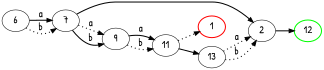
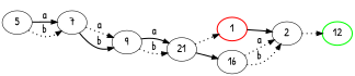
  digraph {
    fontname="Patrick Hand"
    rankdir=LR
    node [fontname="Patrick Hand" fontsize=20]
    edge [fontname="Patrick Hand" fontsize=20 penwidth=2]
    1 [color=red style=bold]
    2
    n3 [color=green label=12 style=bold]
-   5 [label=6]
+   5
    7
    9
-   11
-   13
-   7 -> 2
-   2 -> n3
+   11 [label=21]
+   13 [label=16]
+   1 -> 2
+   2 -> n3 [style=dotted]
    5 -> 7 [label=a]
    5 -> 7 [label=b style=dotted]
    7 -> 9 [label=a style=dotted]
    7 -> 9 [label=b]
    9 -> 11 [label=a]
    9 -> 11 [label=b style=dotted]
    11 -> 1 [style=dotted]
    11 -> 13
    13 -> 2 [label=a style=dotted]
    13 -> 2 [label=b style=dotted]
  }
